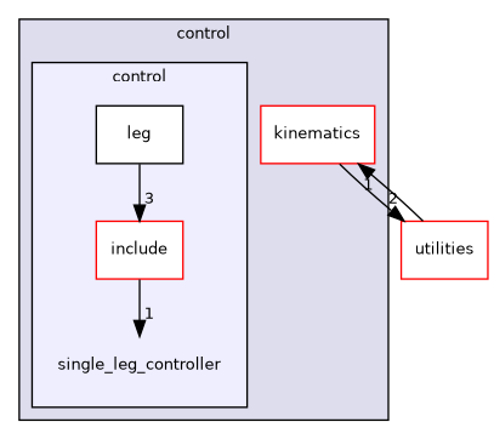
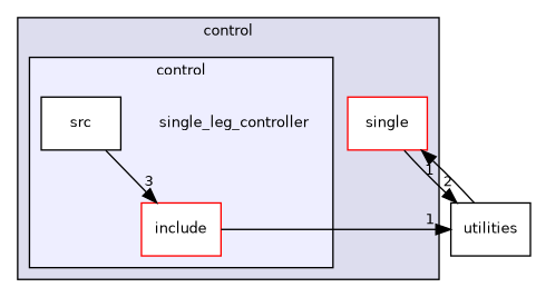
  digraph {
    compound=true
    node [fontname=Helvetica fontsize=10 shape=box color=red fillcolor=white style=filled]
    edge [headlabel=1 labeldistance=1.5 labelfontname=Helvetica labelfontsize=10]
    n1 [label=single_leg_controller shape=plaintext color="" fillcolor="" style=""]
    n2 [label=include]
-   n3 [label=leg color=""]
-   n4 [label=kinematics]
-   n5 [label=utilities]
+   n3 [label=src color=""]
+   n4 [label=single]
+   n5 [color=black label=utilities]
    subgraph cluster_1 {
      bgcolor="#ddddee"
      fontname=Helvetica
      fontsize=10
      label=control
      pencolor=black
      n4
      subgraph cluster_2 {
        bgcolor="#eeeeff"
        fontname=Helvetica
        fontsize=10
        label=control
        pencolor=black
        n1
        n2
        n3
      }
    }
-   n2 -> n1
+   n2 -> n5
    n3 -> n2 [headlabel=3]
    n4 -> n5 [headlabel=2]
    n5 -> n4
  }
